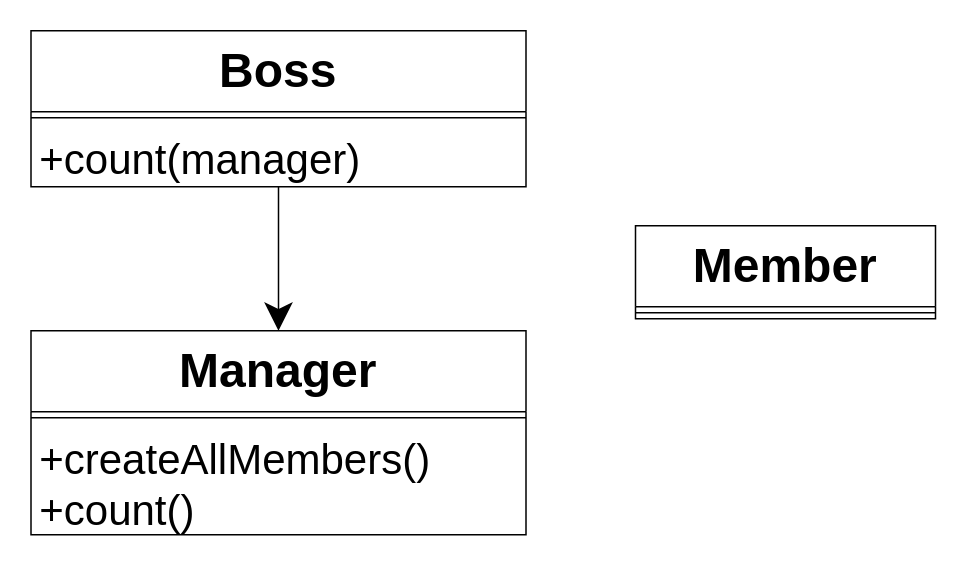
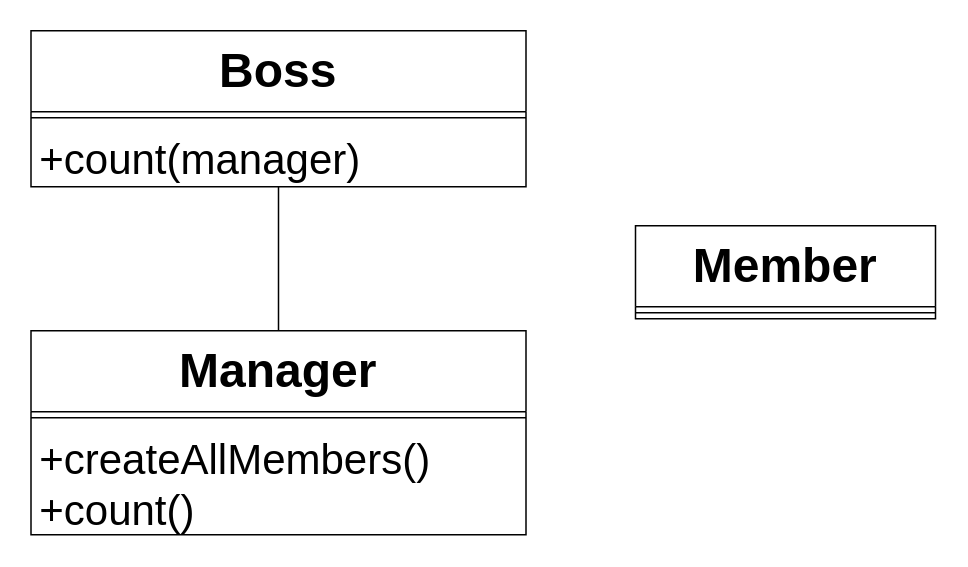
  <mxCell id="0" />
  <mxCell id="1" parent="0" />
- <mxCell id="2" style="edgeStyle=orthogonalEdgeStyle;rounded=0;orthogonalLoop=1;jettySize=auto;html=1;endSize=16;startSize=16;" edge="1" parent="1" source="3" target="6"><mxGeometry relative="1" as="geometry" /></mxCell>
+ <mxCell id="2" style="edgeStyle=orthogonalEdgeStyle;rounded=0;orthogonalLoop=1;jettySize=auto;html=1;endSize=16;startSize=16;endArrow=none;" edge="1" parent="1" source="3" target="6"><mxGeometry relative="1" as="geometry" /></mxCell>
  <mxCell id="3" value="Boss" style="swimlane;fontStyle=1;align=center;verticalAlign=top;childLayout=stackLayout;horizontal=1;startSize=54;horizontalStack=0;resizeParent=1;resizeParentMax=0;resizeLast=0;collapsible=1;marginBottom=0;fontSize=32;" vertex="1" parent="1"><mxGeometry x="20" y="20" width="330" height="104" as="geometry" /></mxCell>
  <mxCell id="4" value="" style="line;strokeWidth=1;fillColor=none;align=left;verticalAlign=middle;spacingTop=-1;spacingLeft=3;spacingRight=3;rotatable=0;labelPosition=right;points=[];portConstraint=eastwest;" vertex="1" parent="3"><mxGeometry y="54" width="330" height="8" as="geometry" /></mxCell>
  <mxCell id="5" value="+count(manager)&#10;" style="text;strokeColor=none;fillColor=none;align=left;verticalAlign=top;spacingLeft=4;spacingRight=4;overflow=hidden;rotatable=0;points=[[0,0.5],[1,0.5]];portConstraint=eastwest;fontSize=28;" vertex="1" parent="3"><mxGeometry y="62" width="330" height="42" as="geometry" /></mxCell>
  <mxCell id="6" value="Manager" style="swimlane;fontStyle=1;align=center;verticalAlign=top;childLayout=stackLayout;horizontal=1;startSize=54;horizontalStack=0;resizeParent=1;resizeParentMax=0;resizeLast=0;collapsible=1;marginBottom=0;fontSize=32;" vertex="1" parent="1"><mxGeometry x="20" y="220" width="330" height="136" as="geometry" /></mxCell>
  <mxCell id="7" value="" style="line;strokeWidth=1;fillColor=none;align=left;verticalAlign=middle;spacingTop=-1;spacingLeft=3;spacingRight=3;rotatable=0;labelPosition=right;points=[];portConstraint=eastwest;" vertex="1" parent="6"><mxGeometry y="54" width="330" height="8" as="geometry" /></mxCell>
  <mxCell id="8" value="+createAllMembers()&#10;+count()&#10;" style="text;strokeColor=none;fillColor=none;align=left;verticalAlign=top;spacingLeft=4;spacingRight=4;overflow=hidden;rotatable=0;points=[[0,0.5],[1,0.5]];portConstraint=eastwest;fontSize=28;" vertex="1" parent="6"><mxGeometry y="62" width="330" height="74" as="geometry" /></mxCell>
  <mxCell id="9" value="Member" style="swimlane;fontStyle=1;align=center;verticalAlign=top;childLayout=stackLayout;horizontal=1;startSize=54;horizontalStack=0;resizeParent=1;resizeParentMax=0;resizeLast=0;collapsible=1;marginBottom=0;fontSize=32;" vertex="1" parent="1"><mxGeometry x="423" y="150" width="200" height="62" as="geometry" /></mxCell>
  <mxCell id="10" value="" style="line;strokeWidth=1;fillColor=none;align=left;verticalAlign=middle;spacingTop=-1;spacingLeft=3;spacingRight=3;rotatable=0;labelPosition=right;points=[];portConstraint=eastwest;" vertex="1" parent="9"><mxGeometry y="54" width="200" height="8" as="geometry" /></mxCell>
